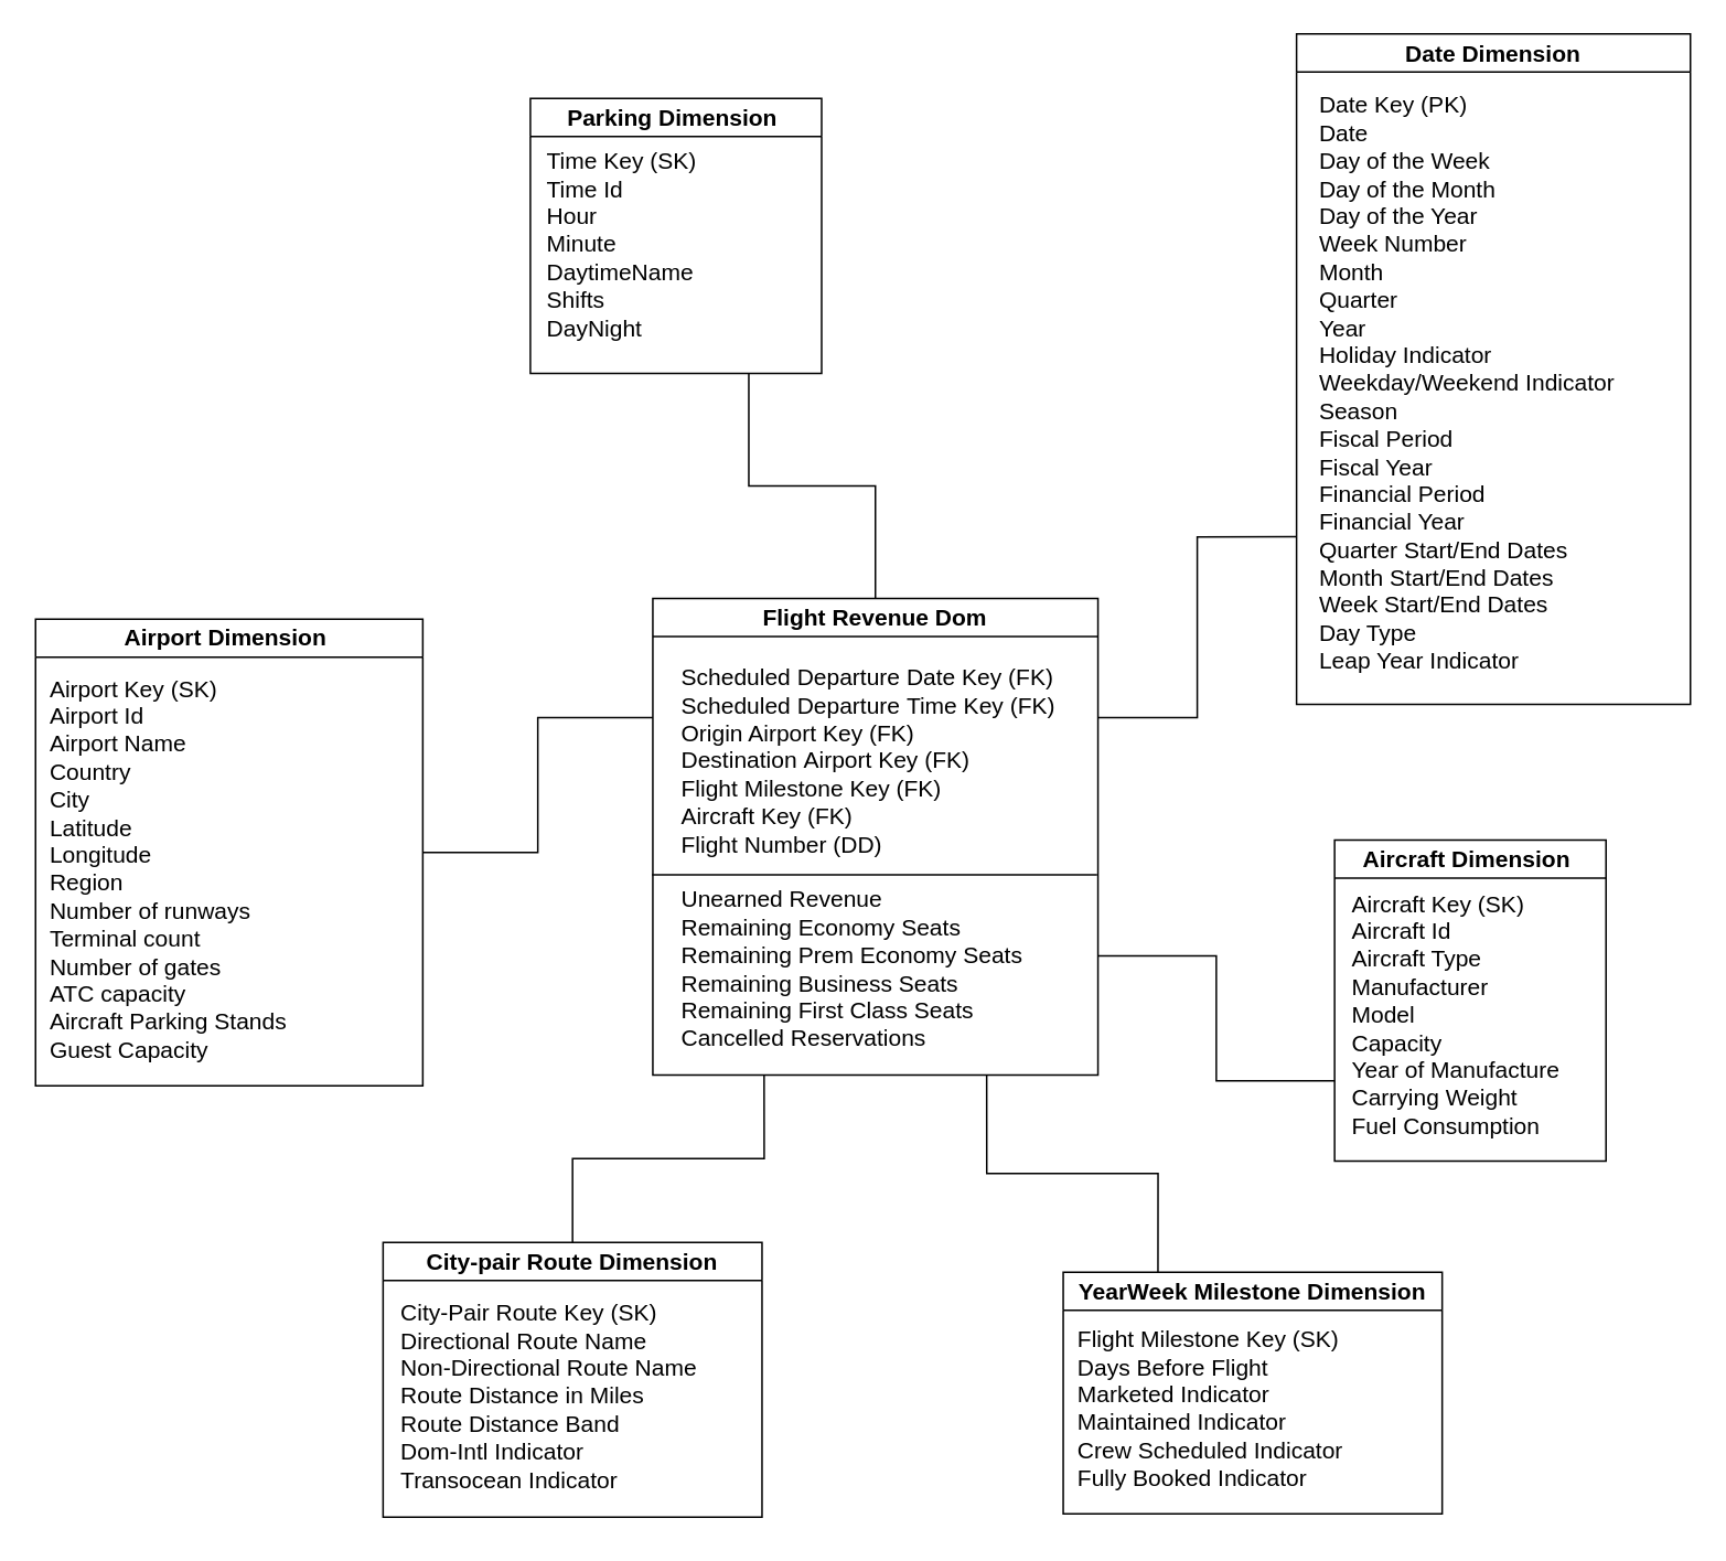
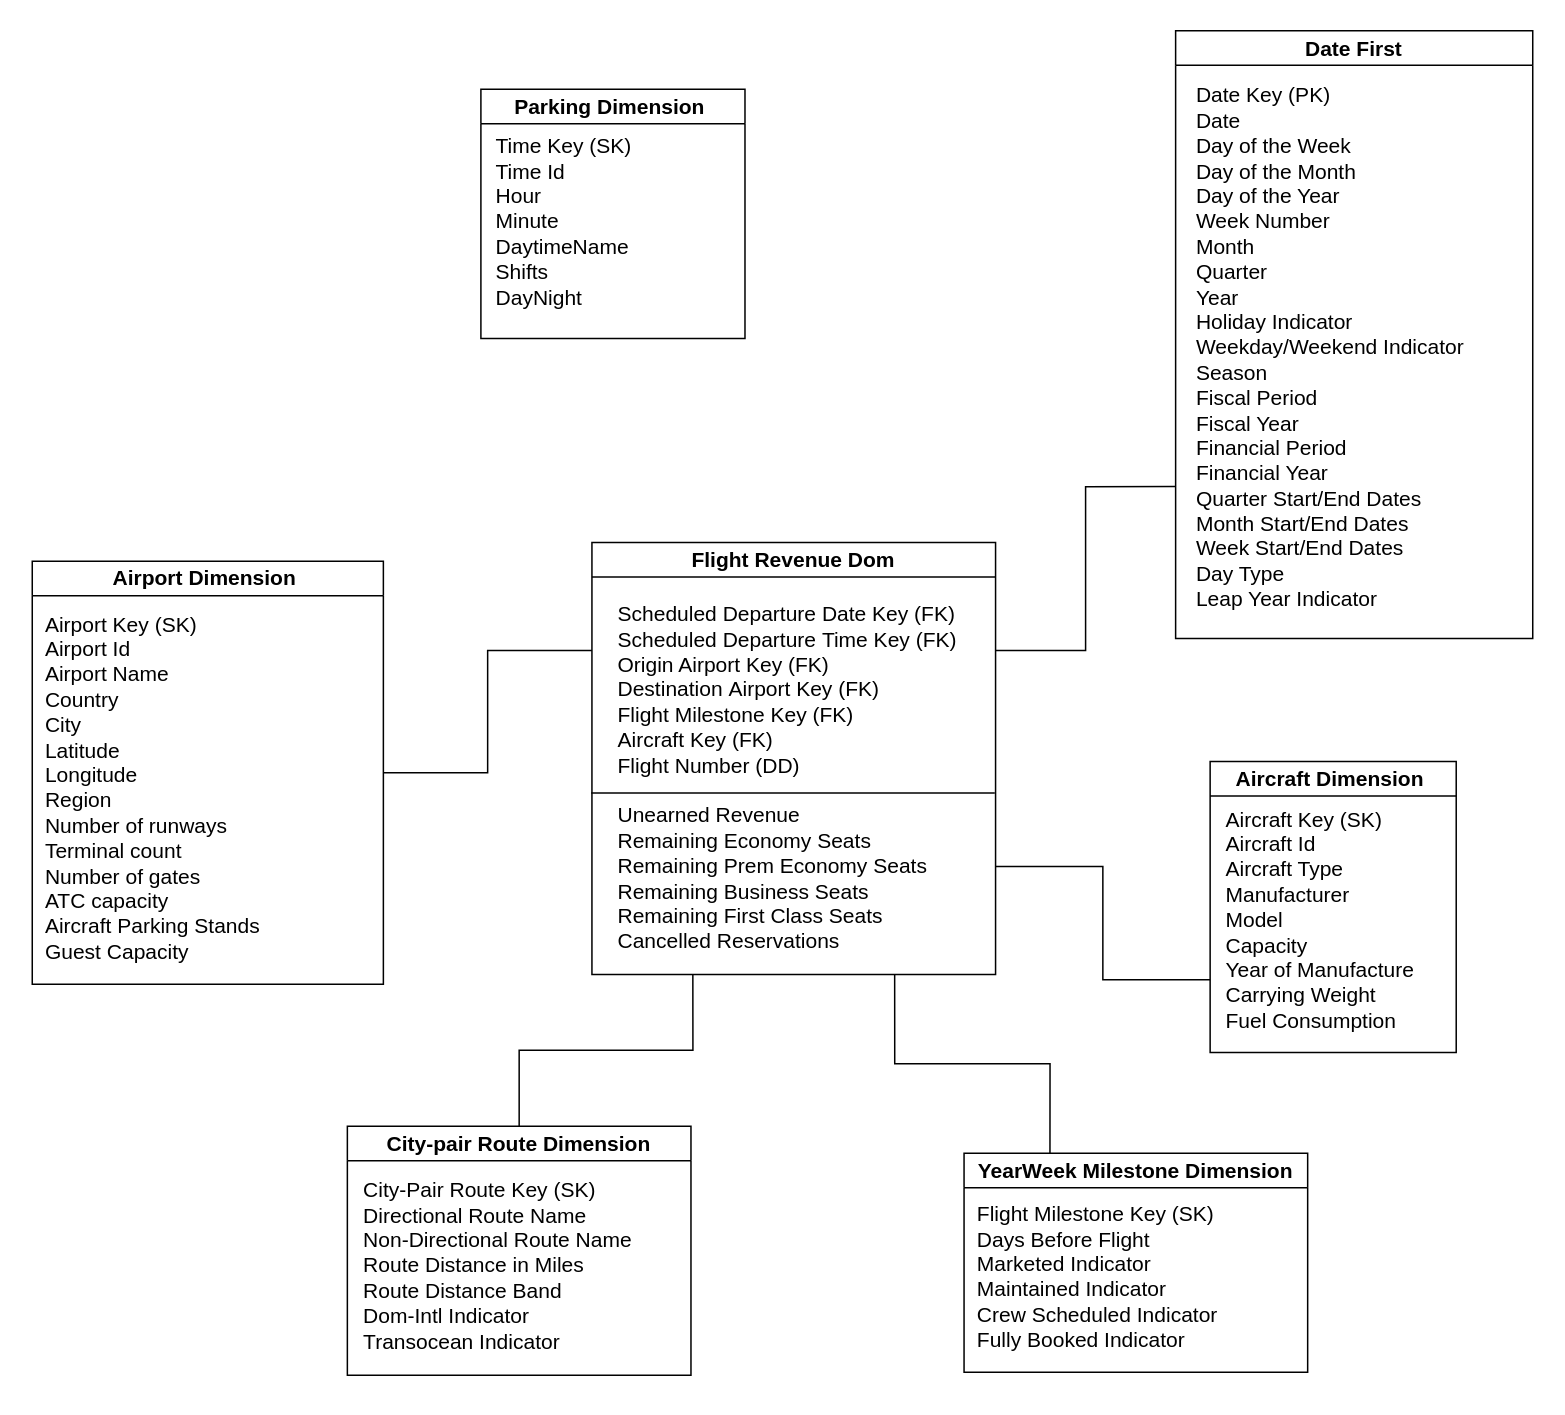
  <mxCell id="0" />
  <mxCell id="1" parent="0" />
- <mxCell id="2" style="edgeStyle=orthogonalEdgeStyle;rounded=0;orthogonalLoop=1;jettySize=auto;html=1;exitX=0.75;exitY=1;exitDx=0;exitDy=0;entryX=0.5;entryY=0;entryDx=0;entryDy=0;endArrow=none;endFill=0;" edge="1" parent="1" source="3" target="11"><mxGeometry relative="1" as="geometry" /></mxCell>
  <mxCell id="3" value="&lt;font style=&quot;font-size: 14px;&quot;&gt;&lt;font style=&quot;font-size: 14px;&quot;&gt;Parking&amp;nbsp;&lt;/font&gt;&lt;font style=&quot;font-size: 14px;&quot;&gt;Dimension&amp;nbsp;&lt;/font&gt;&lt;/font&gt;" style="swimlane;whiteSpace=wrap;html=1;fontSize=14;" parent="1" vertex="1"><mxGeometry x="320" y="59" width="176" height="166" as="geometry" /></mxCell>
  <mxCell id="4" value="&lt;div style=&quot;text-align: left; font-size: 14px;&quot;&gt;&lt;span style=&quot;background-color: initial;&quot;&gt;Time Key (SK)&lt;/span&gt;&lt;br&gt;&lt;/div&gt;&lt;font style=&quot;font-size: 14px;&quot;&gt;&lt;font style=&quot;font-size: 14px;&quot;&gt;&lt;div style=&quot;text-align: left; font-size: 14px;&quot;&gt;&lt;span style=&quot;background-color: initial; font-size: 14px;&quot;&gt;&lt;font style=&quot;font-size: 14px;&quot;&gt;Time Id&lt;/font&gt;&lt;/span&gt;&lt;/div&gt;&lt;div style=&quot;text-align: left; font-size: 14px;&quot;&gt;&lt;span style=&quot;background-color: initial; font-size: 14px;&quot;&gt;&lt;font style=&quot;font-size: 14px;&quot;&gt;Hour&lt;/font&gt;&lt;/span&gt;&lt;/div&gt;&lt;div style=&quot;text-align: left; font-size: 14px;&quot;&gt;&lt;span style=&quot;background-color: initial; font-size: 14px;&quot;&gt;&lt;font style=&quot;font-size: 14px;&quot;&gt;Minute&lt;/font&gt;&lt;/span&gt;&lt;/div&gt;&lt;div style=&quot;text-align: left; font-size: 14px;&quot;&gt;&lt;font style=&quot;font-size: 14px;&quot;&gt;DaytimeName&lt;/font&gt;&lt;/div&gt;&lt;div style=&quot;text-align: left; font-size: 14px;&quot;&gt;&lt;font style=&quot;font-size: 14px;&quot;&gt;&lt;span style=&quot;background-color: initial; font-size: 14px;&quot;&gt;Shifts&lt;/span&gt;&lt;br style=&quot;font-size: 14px;&quot;&gt;&lt;/font&gt;&lt;/div&gt;&lt;div style=&quot;text-align: left; font-size: 14px;&quot;&gt;&lt;div style=&quot;font-size: 14px;&quot;&gt;&lt;font style=&quot;font-size: 14px;&quot;&gt;DayNight&lt;/font&gt;&lt;/div&gt;&lt;/div&gt;&lt;/font&gt;&lt;/font&gt;" style="text;html=1;align=center;verticalAlign=middle;resizable=0;points=[];autosize=1;strokeColor=none;fillColor=none;fontSize=14;" parent="3" vertex="1"><mxGeometry y="23" width="109" height="130" as="geometry" /></mxCell>
  <mxCell id="5" style="edgeStyle=orthogonalEdgeStyle;shape=connector;rounded=0;orthogonalLoop=1;jettySize=auto;html=1;exitX=0;exitY=0.75;exitDx=0;exitDy=0;entryX=1;entryY=0.75;entryDx=0;entryDy=0;labelBackgroundColor=default;strokeColor=default;align=center;verticalAlign=middle;fontFamily=Helvetica;fontSize=11;fontColor=default;endArrow=none;endFill=0;" edge="1" parent="1" source="6" target="11"><mxGeometry relative="1" as="geometry" /></mxCell>
  <mxCell id="6" value="&lt;font style=&quot;font-size: 14px;&quot;&gt;Aircraft Dimension&amp;nbsp;&lt;/font&gt;" style="swimlane;whiteSpace=wrap;html=1;startSize=23;fontSize=14;" parent="1" vertex="1"><mxGeometry x="806" y="507" width="164" height="194" as="geometry" /></mxCell>
  <mxCell id="7" value="&lt;div style=&quot;text-align: left; font-size: 14px;&quot;&gt;&lt;div style=&quot;font-size: 14px;&quot;&gt;&lt;div style=&quot;font-size: 14px;&quot;&gt;Aircraft Key (SK)&lt;/div&gt;&lt;div style=&quot;font-size: 14px;&quot;&gt;Aircraft Id&lt;/div&gt;&lt;div style=&quot;font-size: 14px;&quot;&gt;Aircraft Type&lt;/div&gt;&lt;div style=&quot;font-size: 14px;&quot;&gt;Manufacturer&lt;/div&gt;&lt;div style=&quot;font-size: 14px;&quot;&gt;Model&lt;/div&gt;&lt;div style=&quot;font-size: 14px;&quot;&gt;Capacity&lt;/div&gt;&lt;div style=&quot;font-size: 14px;&quot;&gt;Year of Manufacture&lt;/div&gt;&lt;div style=&quot;font-size: 14px;&quot;&gt;Carrying Weight&lt;/div&gt;&lt;div style=&quot;font-size: 14px;&quot;&gt;Fuel Consumption&lt;/div&gt;&lt;div style=&quot;font-size: 14px;&quot;&gt;&lt;br style=&quot;font-size: 14px;&quot;&gt;&lt;/div&gt;&lt;/div&gt;&lt;/div&gt;" style="text;html=1;align=center;verticalAlign=middle;resizable=0;points=[];autosize=1;fontSize=14;" parent="6" vertex="1"><mxGeometry x="1" y="24" width="144" height="180" as="geometry" /></mxCell>
  <mxCell id="8" style="edgeStyle=orthogonalEdgeStyle;shape=connector;rounded=0;orthogonalLoop=1;jettySize=auto;html=1;exitX=1;exitY=0.5;exitDx=0;exitDy=0;entryX=0;entryY=0.25;entryDx=0;entryDy=0;labelBackgroundColor=default;strokeColor=default;align=center;verticalAlign=middle;fontFamily=Helvetica;fontSize=11;fontColor=default;endArrow=none;endFill=0;" edge="1" parent="1" source="9" target="11"><mxGeometry relative="1" as="geometry" /></mxCell>
  <mxCell id="9" value="&lt;font style=&quot;font-size: 14px;&quot;&gt;&lt;font style=&quot;font-size: 14px;&quot;&gt;Airport&amp;nbsp;&lt;/font&gt;Dimension&amp;nbsp;&lt;/font&gt;" style="swimlane;whiteSpace=wrap;html=1;fontSize=14;" parent="1" vertex="1"><mxGeometry x="21" y="373.5" width="234" height="282" as="geometry" /></mxCell>
  <mxCell id="10" value="&lt;div style=&quot;text-align: left; font-size: 14px;&quot;&gt;&lt;div style=&quot;font-size: 14px;&quot;&gt;&lt;font style=&quot;font-size: 14px;&quot;&gt;Airport Key (SK)&lt;/font&gt;&lt;/div&gt;&lt;div style=&quot;font-size: 14px;&quot;&gt;&lt;font style=&quot;font-size: 14px;&quot;&gt;Airport Id&lt;/font&gt;&lt;/div&gt;&lt;div style=&quot;font-size: 14px;&quot;&gt;&lt;font style=&quot;font-size: 14px;&quot;&gt;Airport Name&lt;/font&gt;&lt;/div&gt;&lt;div style=&quot;font-size: 14px;&quot;&gt;&lt;font style=&quot;font-size: 14px;&quot;&gt;Country&lt;/font&gt;&lt;/div&gt;&lt;div style=&quot;font-size: 14px;&quot;&gt;&lt;font style=&quot;font-size: 14px;&quot;&gt;City&lt;/font&gt;&lt;/div&gt;&lt;div style=&quot;font-size: 14px;&quot;&gt;&lt;font style=&quot;font-size: 14px;&quot;&gt;Latitude&lt;/font&gt;&lt;/div&gt;&lt;div style=&quot;font-size: 14px;&quot;&gt;&lt;font style=&quot;font-size: 14px;&quot;&gt;Longitude&lt;/font&gt;&lt;/div&gt;&lt;div style=&quot;font-size: 14px;&quot;&gt;&lt;font style=&quot;font-size: 14px;&quot;&gt;Region&lt;/font&gt;&lt;/div&gt;&lt;div style=&quot;font-size: 14px;&quot;&gt;&lt;div style=&quot;font-size: 14px;&quot;&gt;&lt;font style=&quot;font-size: 14px;&quot;&gt;Number of runways&lt;/font&gt;&lt;/div&gt;&lt;div style=&quot;font-size: 14px;&quot;&gt;&lt;span style=&quot;font-size: 14px;&quot;&gt;&lt;font style=&quot;font-size: 14px;&quot;&gt;Terminal count&lt;/font&gt;&lt;/span&gt;&lt;/div&gt;&lt;div style=&quot;font-size: 14px;&quot;&gt;&lt;span style=&quot;font-size: 14px;&quot;&gt;&lt;font style=&quot;font-size: 14px;&quot;&gt;Number of gates&lt;/font&gt;&lt;/span&gt;&lt;/div&gt;&lt;div style=&quot;font-size: 14px;&quot;&gt;&lt;span style=&quot;font-size: 14px;&quot;&gt;&lt;font style=&quot;font-size: 14px;&quot;&gt;ATC capacity&lt;/font&gt;&lt;/span&gt;&lt;/div&gt;&lt;div style=&quot;font-size: 14px;&quot;&gt;&lt;span style=&quot;font-size: 14px;&quot;&gt;&lt;font style=&quot;font-size: 14px;&quot;&gt;Aircraft Parking Stands&lt;/font&gt;&lt;/span&gt;&lt;/div&gt;&lt;div style=&quot;font-size: 14px;&quot;&gt;&lt;span style=&quot;font-size: 14px;&quot;&gt;&lt;font style=&quot;font-size: 14px;&quot;&gt;Guest Capacity&lt;/font&gt;&lt;/span&gt;&lt;/div&gt;&lt;/div&gt;&lt;div style=&quot;font-size: 14px;&quot;&gt;&lt;br style=&quot;font-size: 14px;&quot;&gt;&lt;/div&gt;&lt;/div&gt;" style="text;html=1;align=center;verticalAlign=middle;resizable=0;points=[];autosize=1;strokeColor=none;fillColor=none;fontSize=14;" parent="9" vertex="1"><mxGeometry x="-1" y="27.5" width="161" height="264" as="geometry" /></mxCell>
  <mxCell id="11" value="&lt;font style=&quot;font-size: 14px;&quot;&gt;Flight Revenue Dom&lt;/font&gt;" style="swimlane;whiteSpace=wrap;html=1;fontSize=14;" parent="1" vertex="1"><mxGeometry x="394" y="361" width="269" height="288" as="geometry" /></mxCell>
  <mxCell id="12" value="&lt;div style=&quot;text-align: left; font-size: 14px;&quot;&gt;Scheduled Departure Date Key (FK)&lt;br style=&quot;font-size: 14px;&quot;&gt; Scheduled Departure&amp;nbsp;&lt;span style=&quot;background-color: initial; font-size: 14px;&quot;&gt;Time Key (FK)&lt;/span&gt;&lt;/div&gt;&lt;div style=&quot;text-align: left; font-size: 14px;&quot;&gt;Origin Airport Key (FK)&lt;br style=&quot;font-size: 14px;&quot;&gt;Destination&amp;nbsp;&lt;span style=&quot;background-color: initial; font-size: 14px;&quot;&gt;Airport Key (FK)&lt;/span&gt;&lt;/div&gt;&lt;div style=&quot;text-align: left; font-size: 14px;&quot;&gt;&lt;span style=&quot;background-color: initial; font-size: 14px;&quot;&gt;Flight Milestone Key (FK)&lt;/span&gt;&lt;/div&gt;&lt;div style=&quot;text-align: left; font-size: 14px;&quot;&gt; Aircraft Key (FK)&lt;/div&gt;&lt;div style=&quot;text-align: left; font-size: 14px;&quot;&gt; Flight Number (DD)&amp;nbsp;&lt;/div&gt;&lt;div style=&quot;text-align: left; font-size: 14px;&quot;&gt;&lt;br&gt;&lt;/div&gt;&lt;div style=&quot;text-align: left; font-size: 14px;&quot;&gt;Unearned Revenue&lt;/div&gt;&lt;div style=&quot;text-align: left; font-size: 14px;&quot;&gt;&lt;div style=&quot;border-color: var(--border-color); font-size: 14px;&quot;&gt;Remaining Economy Seats&lt;/div&gt;&lt;div style=&quot;border-color: var(--border-color); font-size: 14px;&quot;&gt;Remaining Prem Economy Seats&lt;/div&gt;&lt;div style=&quot;font-size: 14px;&quot;&gt;Remaining Business Seats&lt;br style=&quot;font-size: 14px;&quot;&gt;&lt;/div&gt;&lt;/div&gt;&lt;div style=&quot;text-align: left; font-size: 14px;&quot;&gt;Remaining First Class Seats&lt;/div&gt;&lt;div style=&quot;text-align: left; font-size: 14px;&quot;&gt;Cancelled Reservations&lt;/div&gt;" style="text;html=1;align=center;verticalAlign=middle;resizable=0;points=[];autosize=1;strokeColor=none;fillColor=none;fontSize=14;" parent="11" vertex="1"><mxGeometry x="8" y="33" width="244" height="247" as="geometry" /></mxCell>
  <mxCell id="13" value="" style="line;strokeWidth=1;html=1;fontSize=2;" vertex="1" parent="11"><mxGeometry x="-0.5" y="162" width="269" height="10" as="geometry" /></mxCell>
  <mxCell id="14" style="edgeStyle=orthogonalEdgeStyle;shape=connector;rounded=0;orthogonalLoop=1;jettySize=auto;html=1;exitX=0;exitY=0.75;exitDx=0;exitDy=0;entryX=1;entryY=0.25;entryDx=0;entryDy=0;labelBackgroundColor=default;strokeColor=default;align=center;verticalAlign=middle;fontFamily=Helvetica;fontSize=11;fontColor=default;endArrow=none;endFill=0;" edge="1" parent="1" source="15" target="11"><mxGeometry relative="1" as="geometry" /></mxCell>
- <mxCell id="15" value="Date Dimension" style="swimlane;whiteSpace=wrap;html=1;fontSize=14;" parent="1" vertex="1"><mxGeometry x="783" width="238" height="405" as="geometry" y="20" /></mxCell>
+ <mxCell id="15" value="Date First" style="swimlane;whiteSpace=wrap;html=1;fontSize=14;" parent="1" vertex="1"><mxGeometry x="783" width="238" height="405" as="geometry" y="20" /></mxCell>
  <mxCell id="16" value="Date Key (PK)&lt;br style=&quot;font-size: 14px;&quot;&gt;Date&lt;br style=&quot;font-size: 14px;&quot;&gt;Day of the Week&lt;br style=&quot;font-size: 14px;&quot;&gt;Day of the Month&lt;br style=&quot;font-size: 14px;&quot;&gt;Day of the Year&lt;br style=&quot;font-size: 14px;&quot;&gt;Week Number&lt;br style=&quot;font-size: 14px;&quot;&gt;Month&lt;br style=&quot;font-size: 14px;&quot;&gt;Quarter&lt;br style=&quot;font-size: 14px;&quot;&gt;Year&lt;br style=&quot;font-size: 14px;&quot;&gt;Holiday Indicator&lt;br style=&quot;font-size: 14px;&quot;&gt;Weekday/Weekend Indicator&lt;br style=&quot;font-size: 14px;&quot;&gt;Season&lt;br style=&quot;font-size: 14px;&quot;&gt;Fiscal Period&lt;br style=&quot;font-size: 14px;&quot;&gt;Fiscal Year&lt;br style=&quot;font-size: 14px;&quot;&gt;Financial Period&lt;br style=&quot;font-size: 14px;&quot;&gt;Financial Year&lt;br style=&quot;font-size: 14px;&quot;&gt;Quarter Start/End Dates&lt;br style=&quot;font-size: 14px;&quot;&gt;Month Start/End Dates&lt;br style=&quot;font-size: 14px;&quot;&gt;Week Start/End Dates&lt;br style=&quot;font-size: 14px;&quot;&gt;Day Type&lt;br style=&quot;font-size: 14px;&quot;&gt;Leap Year Indicator" style="text;html=1;strokeColor=none;fillColor=none;align=left;verticalAlign=middle;whiteSpace=wrap;rounded=0;fontSize=14;" parent="15" vertex="1"><mxGeometry x="11.5" y="51" width="215" height="320" as="geometry" /></mxCell>
  <mxCell id="17" style="edgeStyle=orthogonalEdgeStyle;shape=connector;rounded=0;orthogonalLoop=1;jettySize=auto;html=1;exitX=0.5;exitY=0;exitDx=0;exitDy=0;entryX=0.25;entryY=1;entryDx=0;entryDy=0;labelBackgroundColor=default;strokeColor=default;align=center;verticalAlign=middle;fontFamily=Helvetica;fontSize=11;fontColor=default;endArrow=none;endFill=0;" edge="1" parent="1" source="18" target="11"><mxGeometry relative="1" as="geometry" /></mxCell>
  <mxCell id="18" value="City-pair Route Dimension" style="swimlane;whiteSpace=wrap;html=1;fontSize=14;" parent="1" vertex="1"><mxGeometry x="231" y="750" width="229" height="166" as="geometry" /></mxCell>
  <mxCell id="19" value="&lt;div style=&quot;font-size: 14px;&quot;&gt;City-Pair Route Key (SK)&lt;/div&gt;&lt;div style=&quot;font-size: 14px;&quot;&gt;Directional Route Name&lt;/div&gt;&lt;div style=&quot;font-size: 14px;&quot;&gt;Non-Directional Route Name&lt;/div&gt;&lt;div style=&quot;font-size: 14px;&quot;&gt;Route Distance in Miles&amp;nbsp;&lt;/div&gt;&lt;div style=&quot;font-size: 14px;&quot;&gt;Route Distance Band&amp;nbsp;&lt;/div&gt;&lt;div style=&quot;font-size: 14px;&quot;&gt;Dom-Intl Indicator&amp;nbsp;&lt;/div&gt;&lt;div style=&quot;font-size: 14px;&quot;&gt;Transocean Indicator&lt;/div&gt;" style="text;html=1;strokeColor=none;fillColor=none;align=left;verticalAlign=middle;whiteSpace=wrap;rounded=0;fontSize=14;" parent="18" vertex="1"><mxGeometry x="9" y="30" width="204" height="125" as="geometry" /></mxCell>
  <mxCell id="20" style="edgeStyle=orthogonalEdgeStyle;shape=connector;rounded=0;orthogonalLoop=1;jettySize=auto;html=1;exitX=0.25;exitY=0;exitDx=0;exitDy=0;labelBackgroundColor=default;strokeColor=default;align=center;verticalAlign=middle;fontFamily=Helvetica;fontSize=11;fontColor=default;endArrow=none;endFill=0;entryX=0.75;entryY=1;entryDx=0;entryDy=0;" edge="1" parent="1" source="21" target="11"><mxGeometry relative="1" as="geometry"><mxPoint x="586.588" y="659.588" as="targetPoint" /></mxGeometry></mxCell>
  <mxCell id="21" value="YearWeek Milestone Dimension" style="swimlane;whiteSpace=wrap;html=1;fontSize=14;" vertex="1" parent="1"><mxGeometry x="642" y="768" width="229" height="146" as="geometry" /></mxCell>
  <mxCell id="22" value="&lt;div style=&quot;font-size: 14px;&quot;&gt;Flight Milestone Key (SK)&lt;/div&gt;&lt;div style=&quot;font-size: 14px;&quot;&gt;Days Before Flight&lt;/div&gt;&lt;div style=&quot;font-size: 14px;&quot;&gt;Marketed Indicator&lt;/div&gt;&lt;div style=&quot;font-size: 14px;&quot;&gt;Maintained Indicator&lt;/div&gt;&lt;div style=&quot;font-size: 14px;&quot;&gt;Crew Scheduled Indicator&lt;/div&gt;&lt;div style=&quot;font-size: 14px;&quot;&gt;Fully Booked Indicator&lt;/div&gt;&lt;div style=&quot;font-size: 14px;&quot;&gt;&lt;br&gt;&lt;/div&gt;" style="text;html=1;strokeColor=none;fillColor=none;align=left;verticalAlign=middle;whiteSpace=wrap;rounded=0;fontSize=14;" vertex="1" parent="21"><mxGeometry x="7" y="28" width="204" height="125" as="geometry" /></mxCell>
